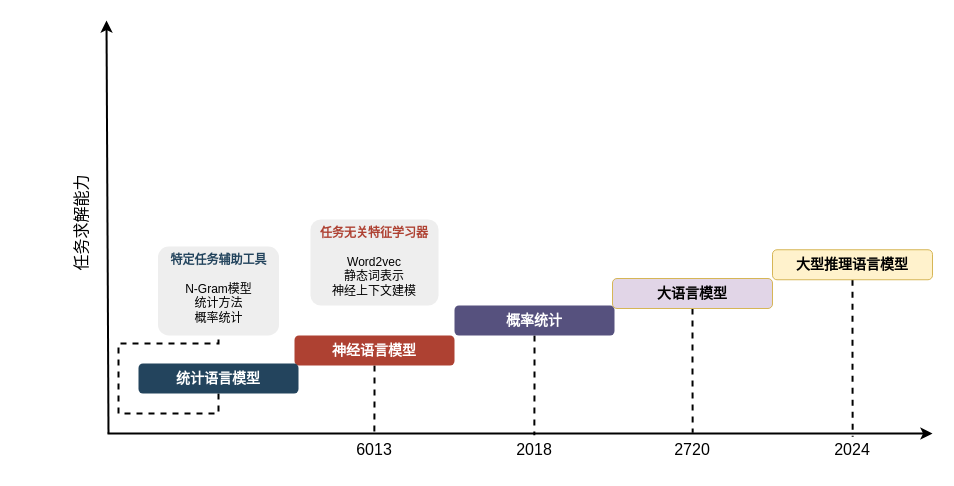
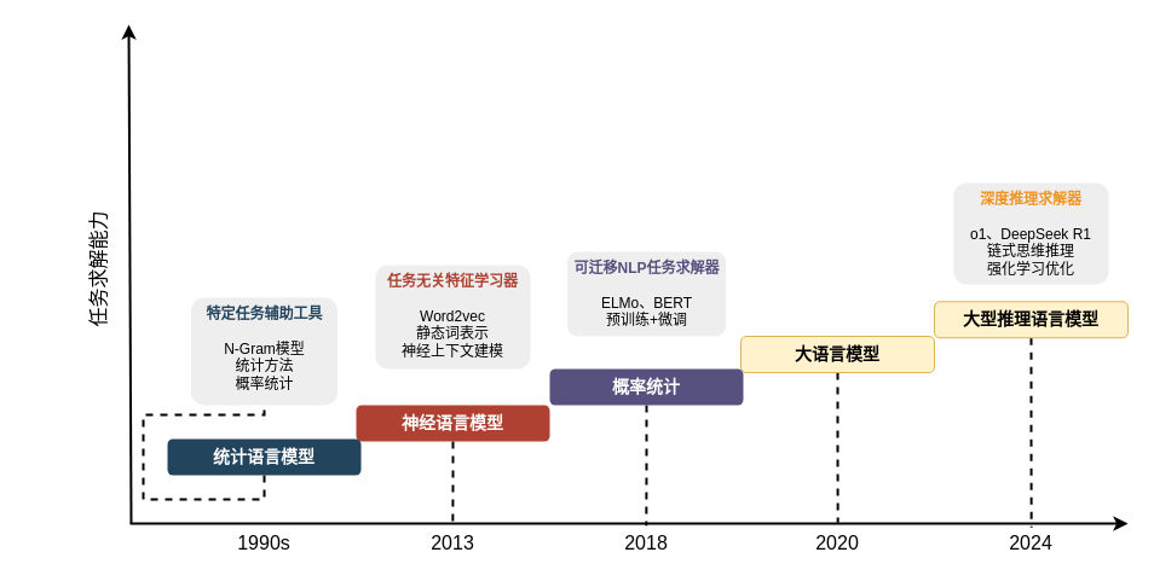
  <mxCell id="0" />
  <mxCell id="1" parent="0" />
  <mxCell id="2" value="" style="endArrow=classic;html=1;rounded=0;strokeWidth=2;startArrow=none;startFill=0;endFill=1;" edge="1" parent="1"><mxGeometry width="50" height="50" relative="1" as="geometry"><mxPoint x="108" y="433" as="sourcePoint" /><mxPoint x="106" y="20" as="targetPoint" /></mxGeometry></mxCell>
  <mxCell id="3" value="" style="endArrow=classic;html=1;rounded=0;strokeWidth=2;endFill=1;" edge="1" parent="1"><mxGeometry width="50" height="50" relative="1" as="geometry"><mxPoint x="107" y="433" as="sourcePoint" /><mxPoint x="932" y="433" as="targetPoint" /></mxGeometry></mxCell>
  <mxCell id="4" style="edgeStyle=orthogonalEdgeStyle;rounded=0;orthogonalLoop=1;jettySize=auto;html=1;exitX=0.5;exitY=1;exitDx=0;exitDy=0;endArrow=none;startFill=0;strokeWidth=2;dashed=1;" edge="1" parent="1" source="5"><mxGeometry relative="1" as="geometry"><mxPoint x="852.167" y="436.333" as="targetPoint" /></mxGeometry></mxCell>
  <mxCell id="5" value="大型推理语言模型" style="fillColor=#fff2cc;strokecolor=none;rounded=1;strokeColor=#d6b656;fontStyle=1;fontSize=14;whiteSpace=wrap;html=1;dashed=0;dashPattern=12 12;" vertex="1" parent="1"><mxGeometry x="772" y="249.25" width="160" height="30" as="geometry" /></mxCell>
  <mxCell id="6" style="edgeStyle=orthogonalEdgeStyle;rounded=0;orthogonalLoop=1;jettySize=auto;html=1;exitX=0.5;exitY=1;exitDx=0;exitDy=0;endArrow=none;startFill=0;strokeWidth=2;dashed=1;" edge="1" parent="1" source="7"><mxGeometry relative="1" as="geometry"><mxPoint x="373.833" y="435.5" as="targetPoint" /></mxGeometry></mxCell>
  <mxCell id="7" value="神经语言模型" style="fillColor=#AE4132;strokecolor=none;rounded=1;fontColor=#FFFFFF;strokeColor=none;fontStyle=1;fontSize=14;whiteSpace=wrap;html=1;" vertex="1" parent="1"><mxGeometry x="294" y="335" width="160" height="30" as="geometry" /></mxCell>
  <mxCell id="8" style="edgeStyle=orthogonalEdgeStyle;rounded=0;orthogonalLoop=1;jettySize=auto;html=1;exitX=0.5;exitY=1;exitDx=0;exitDy=0;dashed=1;strokeWidth=2;endArrow=none;startFill=0;" edge="1" parent="1" source="9" target="13"><mxGeometry relative="1" as="geometry" /></mxCell>
  <mxCell id="9" value="统计语言模型" style="fillColor=#23445D;strokecolor=none;rounded=1;fontColor=#FFFFFF;strokeColor=none;fontStyle=1;fontSize=14;whiteSpace=wrap;html=1;" vertex="1" parent="1"><mxGeometry x="138" y="363" width="160" height="30" as="geometry" /></mxCell>
  <mxCell id="10" style="edgeStyle=orthogonalEdgeStyle;rounded=0;orthogonalLoop=1;jettySize=auto;html=1;exitX=0.5;exitY=1;exitDx=0;exitDy=0;strokeWidth=2;endArrow=none;startFill=0;dashed=1;" edge="1" parent="1" source="11"><mxGeometry relative="1" as="geometry"><mxPoint x="533.833" y="434.667" as="targetPoint" /></mxGeometry></mxCell>
  <mxCell id="11" value="概率统计" style="fillColor=#56517E;strokecolor=none;rounded=1;fontColor=#FFFFFF;strokeColor=none;fontStyle=1;fontSize=14;whiteSpace=wrap;html=1;" vertex="1" parent="1"><mxGeometry x="454" y="305" width="160" height="30" as="geometry" /></mxCell>
  <mxCell id="12" value="&lt;font&gt;&lt;font color=&quot;#ae4132&quot;&gt;&lt;b&gt;任务无关特征学习器&lt;/b&gt;&lt;/font&gt;&lt;br&gt;&lt;br&gt;Word2vec&lt;/font&gt;&lt;div&gt;&lt;font&gt;静态词表示&lt;/font&gt;&lt;/div&gt;&lt;div&gt;&lt;font&gt;神经上下文建模&lt;/font&gt;&lt;/div&gt;" style="rounded=1;strokeColor=none;fillColor=#EEEEEE;align=center;arcSize=12;verticalAlign=top;whiteSpace=wrap;html=1;fontSize=12;" vertex="1" parent="1"><mxGeometry x="310" y="219" width="128" height="86" as="geometry" /></mxCell>
  <mxCell id="13" value="&lt;font&gt;&lt;font color=&quot;#23445d&quot;&gt;&lt;b style=&quot;&quot;&gt;特定任务辅助工具&lt;/b&gt;&lt;/font&gt;&lt;br&gt;&lt;br&gt;N-Gram模型&lt;/font&gt;&lt;div&gt;&lt;font&gt;统计方法&lt;/font&gt;&lt;/div&gt;&lt;div&gt;&lt;font&gt;概率统计&lt;/font&gt;&lt;/div&gt;" style="rounded=1;strokeColor=none;fillColor=#EEEEEE;align=center;arcSize=12;verticalAlign=top;whiteSpace=wrap;html=1;fontSize=12;" vertex="1" parent="1"><mxGeometry x="157.5" y="246" width="121" height="89" as="geometry" /></mxCell>
- <mxCell id="16" value="&lt;font style=&quot;font-size: 16px;&quot;&gt;6013&lt;/font&gt;" style="text;html=1;align=center;verticalAlign=middle;whiteSpace=wrap;rounded=0;" vertex="1" parent="1"><mxGeometry x="344" y="434" width="60" height="30" as="geometry" /></mxCell>
+ <mxCell id="14" value="&lt;font&gt;&lt;font color=&quot;#56517e&quot;&gt;&lt;b&gt;可迁移NLP任务求解器&lt;/b&gt;&lt;/font&gt;&lt;br&gt;&lt;br&gt;ELMo、BERT&lt;/font&gt;&lt;div&gt;&lt;font&gt;预训练+微调&lt;/font&gt;&lt;/div&gt;" style="rounded=1;strokeColor=none;fillColor=#EEEEEE;align=center;arcSize=12;verticalAlign=top;whiteSpace=wrap;html=1;fontSize=12;" vertex="1" parent="1"><mxGeometry x="468.5" y="208" width="131" height="70" as="geometry" /></mxCell>
+ <mxCell id="15" value="&lt;font style=&quot;font-size: 16px;&quot;&gt;1990s&lt;/font&gt;" style="text;html=1;align=center;verticalAlign=middle;whiteSpace=wrap;rounded=0;" vertex="1" parent="1"><mxGeometry x="188" y="434" width="60" height="30" as="geometry" /></mxCell>
+ <mxCell id="16" value="&lt;font style=&quot;font-size: 16px;&quot;&gt;2013&lt;/font&gt;" style="text;html=1;align=center;verticalAlign=middle;whiteSpace=wrap;rounded=0;" vertex="1" parent="1"><mxGeometry x="344" y="434" width="60" height="30" as="geometry" /></mxCell>
  <mxCell id="17" value="&lt;font style=&quot;font-size: 16px;&quot;&gt;2018&lt;/font&gt;" style="text;html=1;align=center;verticalAlign=middle;whiteSpace=wrap;rounded=0;" vertex="1" parent="1"><mxGeometry x="504" y="434" width="60" height="30" as="geometry" /></mxCell>
- <mxCell id="18" value="&lt;font style=&quot;font-size: 16px;&quot;&gt;2720&lt;/font&gt;" style="text;html=1;align=center;verticalAlign=middle;whiteSpace=wrap;rounded=0;" vertex="1" parent="1"><mxGeometry x="662" y="434" width="60" height="30" as="geometry" /></mxCell>
+ <mxCell id="18" value="&lt;font style=&quot;font-size: 16px;&quot;&gt;2020&lt;/font&gt;" style="text;html=1;align=center;verticalAlign=middle;whiteSpace=wrap;rounded=0;" vertex="1" parent="1"><mxGeometry x="662" y="434" width="60" height="30" as="geometry" /></mxCell>
  <mxCell id="19" value="&lt;font style=&quot;font-size: 16px;&quot;&gt;2024&lt;/font&gt;" style="text;html=1;align=center;verticalAlign=middle;whiteSpace=wrap;rounded=0;" vertex="1" parent="1"><mxGeometry x="822" y="434" width="60" height="30" as="geometry" /></mxCell>
  <mxCell id="20" style="edgeStyle=orthogonalEdgeStyle;rounded=0;orthogonalLoop=1;jettySize=auto;html=1;exitX=0.5;exitY=1;exitDx=0;exitDy=0;strokeWidth=2;endArrow=none;startFill=0;dashed=1;" edge="1" parent="1" source="21"><mxGeometry relative="1" as="geometry"><mxPoint x="692.167" y="432.167" as="targetPoint" /></mxGeometry></mxCell>
- <mxCell id="21" value="大语言模型" style="fillColor=#e1d5e7;strokecolor=none;rounded=1;strokeColor=#d6b656;fontStyle=1;fontSize=14;whiteSpace=wrap;html=1;" vertex="1" parent="1"><mxGeometry x="612" y="278" width="160" height="30" as="geometry" /></mxCell>
+ <mxCell id="21" value="大语言模型" style="fillColor=#fff2cc;strokecolor=none;rounded=1;strokeColor=#d6b656;fontStyle=1;fontSize=14;whiteSpace=wrap;html=1;" vertex="1" parent="1"><mxGeometry x="612" y="278" width="160" height="30" as="geometry" /></mxCell>
+ <mxCell id="22" value="&lt;font&gt;&lt;font color=&quot;#f2931e&quot;&gt;&lt;b&gt;深度推理求解器&lt;/b&gt;&lt;/font&gt;&lt;br&gt;&lt;br&gt;o1、DeepSeek R1&lt;br&gt;&lt;/font&gt;&lt;div&gt;链式思维推理&lt;/div&gt;&lt;div&gt;强化学习优化&lt;/div&gt;" style="rounded=1;strokeColor=none;fillColor=#EEEEEE;align=center;arcSize=12;verticalAlign=top;whiteSpace=wrap;html=1;fontSize=12;" vertex="1" parent="1"><mxGeometry x="788" y="151" width="128" height="84" as="geometry" /></mxCell>
  <mxCell id="23" value="&lt;font style=&quot;font-size: 16px;&quot;&gt;任务求解能力&lt;/font&gt;" style="text;html=1;align=center;verticalAlign=middle;whiteSpace=wrap;rounded=0;rotation=-90;" vertex="1" parent="1"><mxGeometry x="20" y="195.75" width="121" height="53.5" as="geometry" /></mxCell>
